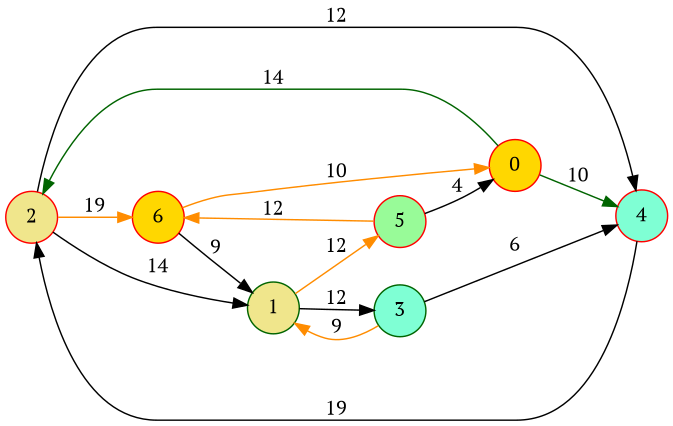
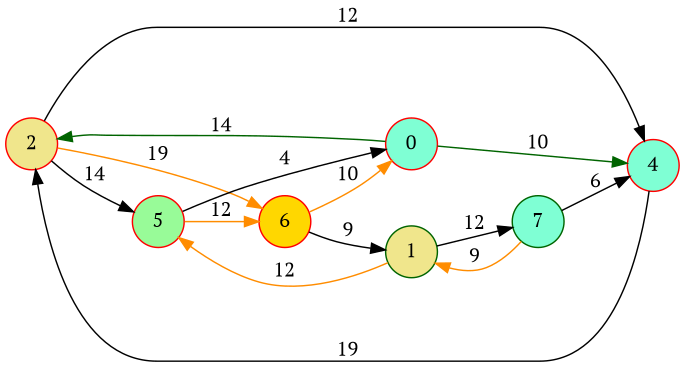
  digraph {
    fontname="PT Serif"
    rankdir=LR
    node [color=red fillcolor=khaki fontname="PT Serif" shape=circle style=filled]
    edge [color=black fontname="PT Serif"]
    2
-   0 [fillcolor=gold]
+   0 [fillcolor=aquamarine]
    4 [fillcolor=aquamarine]
    5 [fillcolor=palegreen]
    6 [fillcolor=gold]
    1 [color=darkgreen]
-   3 [color=darkgreen fillcolor=aquamarine]
+   3 [color=darkgreen fillcolor=aquamarine label=7]
    2 -> 4 [label=12]
-   2 -> 1 [label=14]
+   2 -> 5 [label=14]
    2 -> 6 [color=darkorange label=19]
    0 -> 2 [color=darkgreen label=14]
    0 -> 4 [color=darkgreen label=10]
    4 -> 2 [label=19]
    5 -> 0 [label=4]
    5 -> 6 [color=darkorange label=12]
    6 -> 0 [color=darkorange label=10]
    6 -> 1 [label=9]
    1 -> 5 [color=darkorange label=12]
    1 -> 3 [label=12]
    3 -> 4 [label=6]
    3 -> 1 [color=darkorange label=9]
  }
